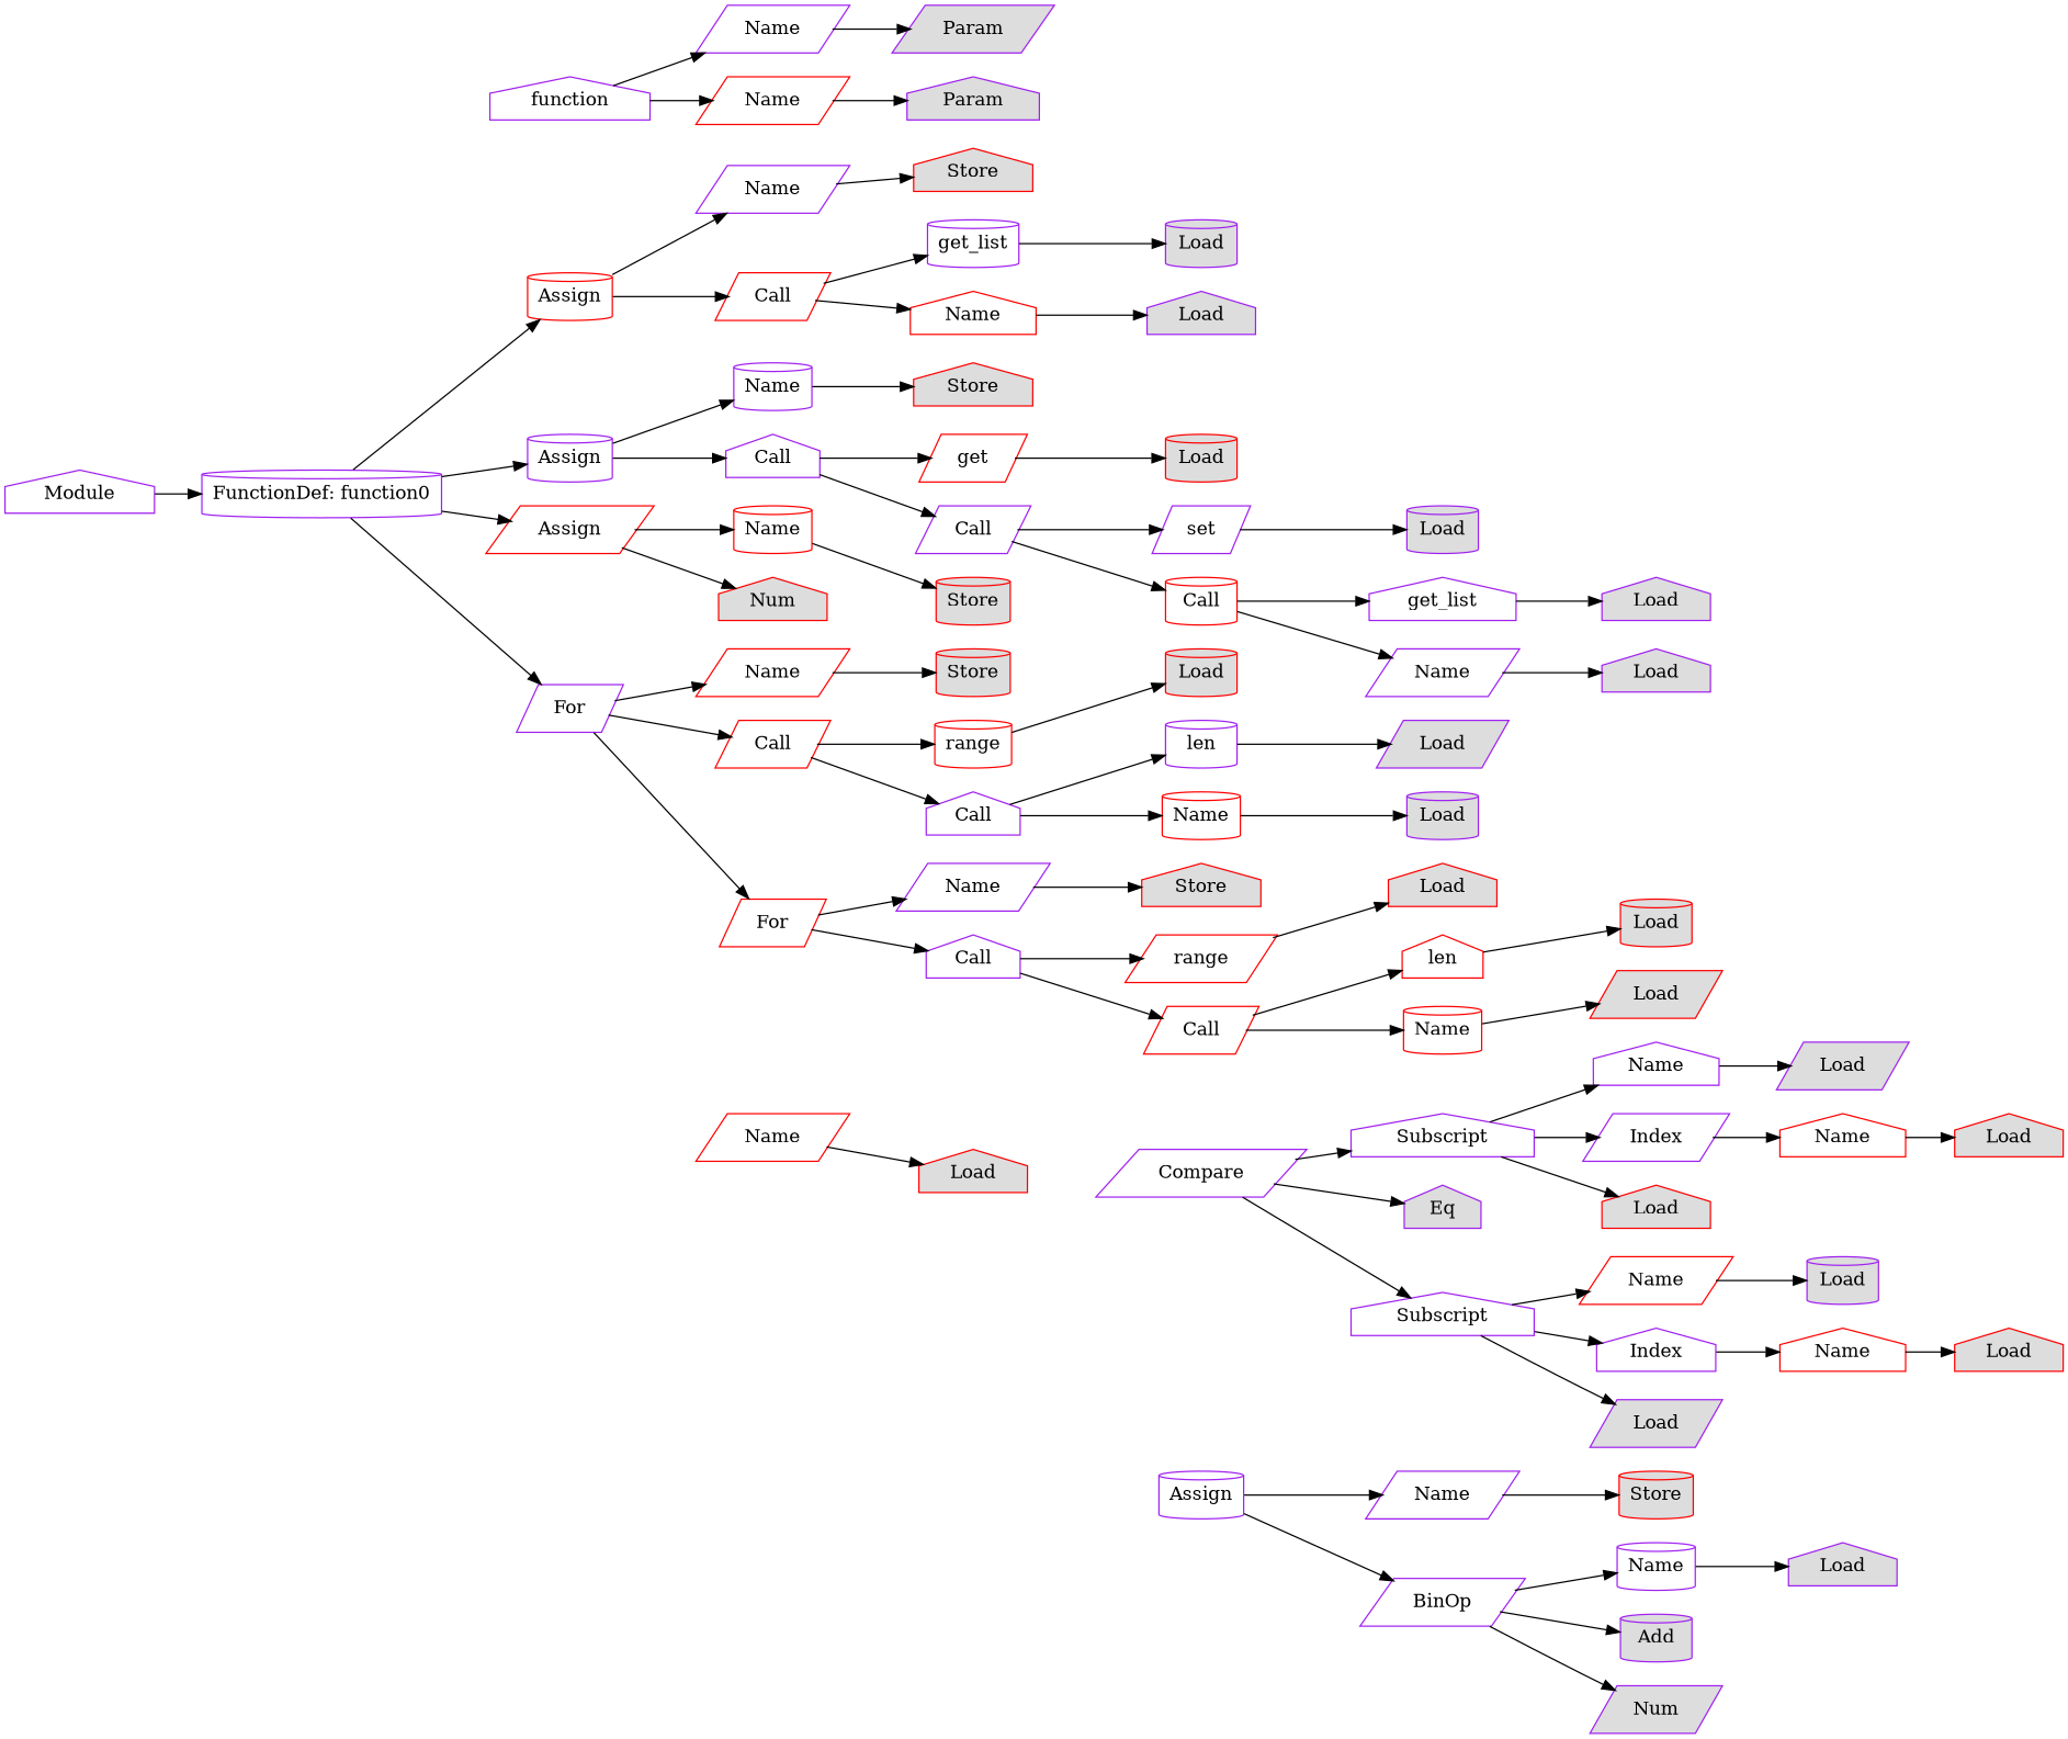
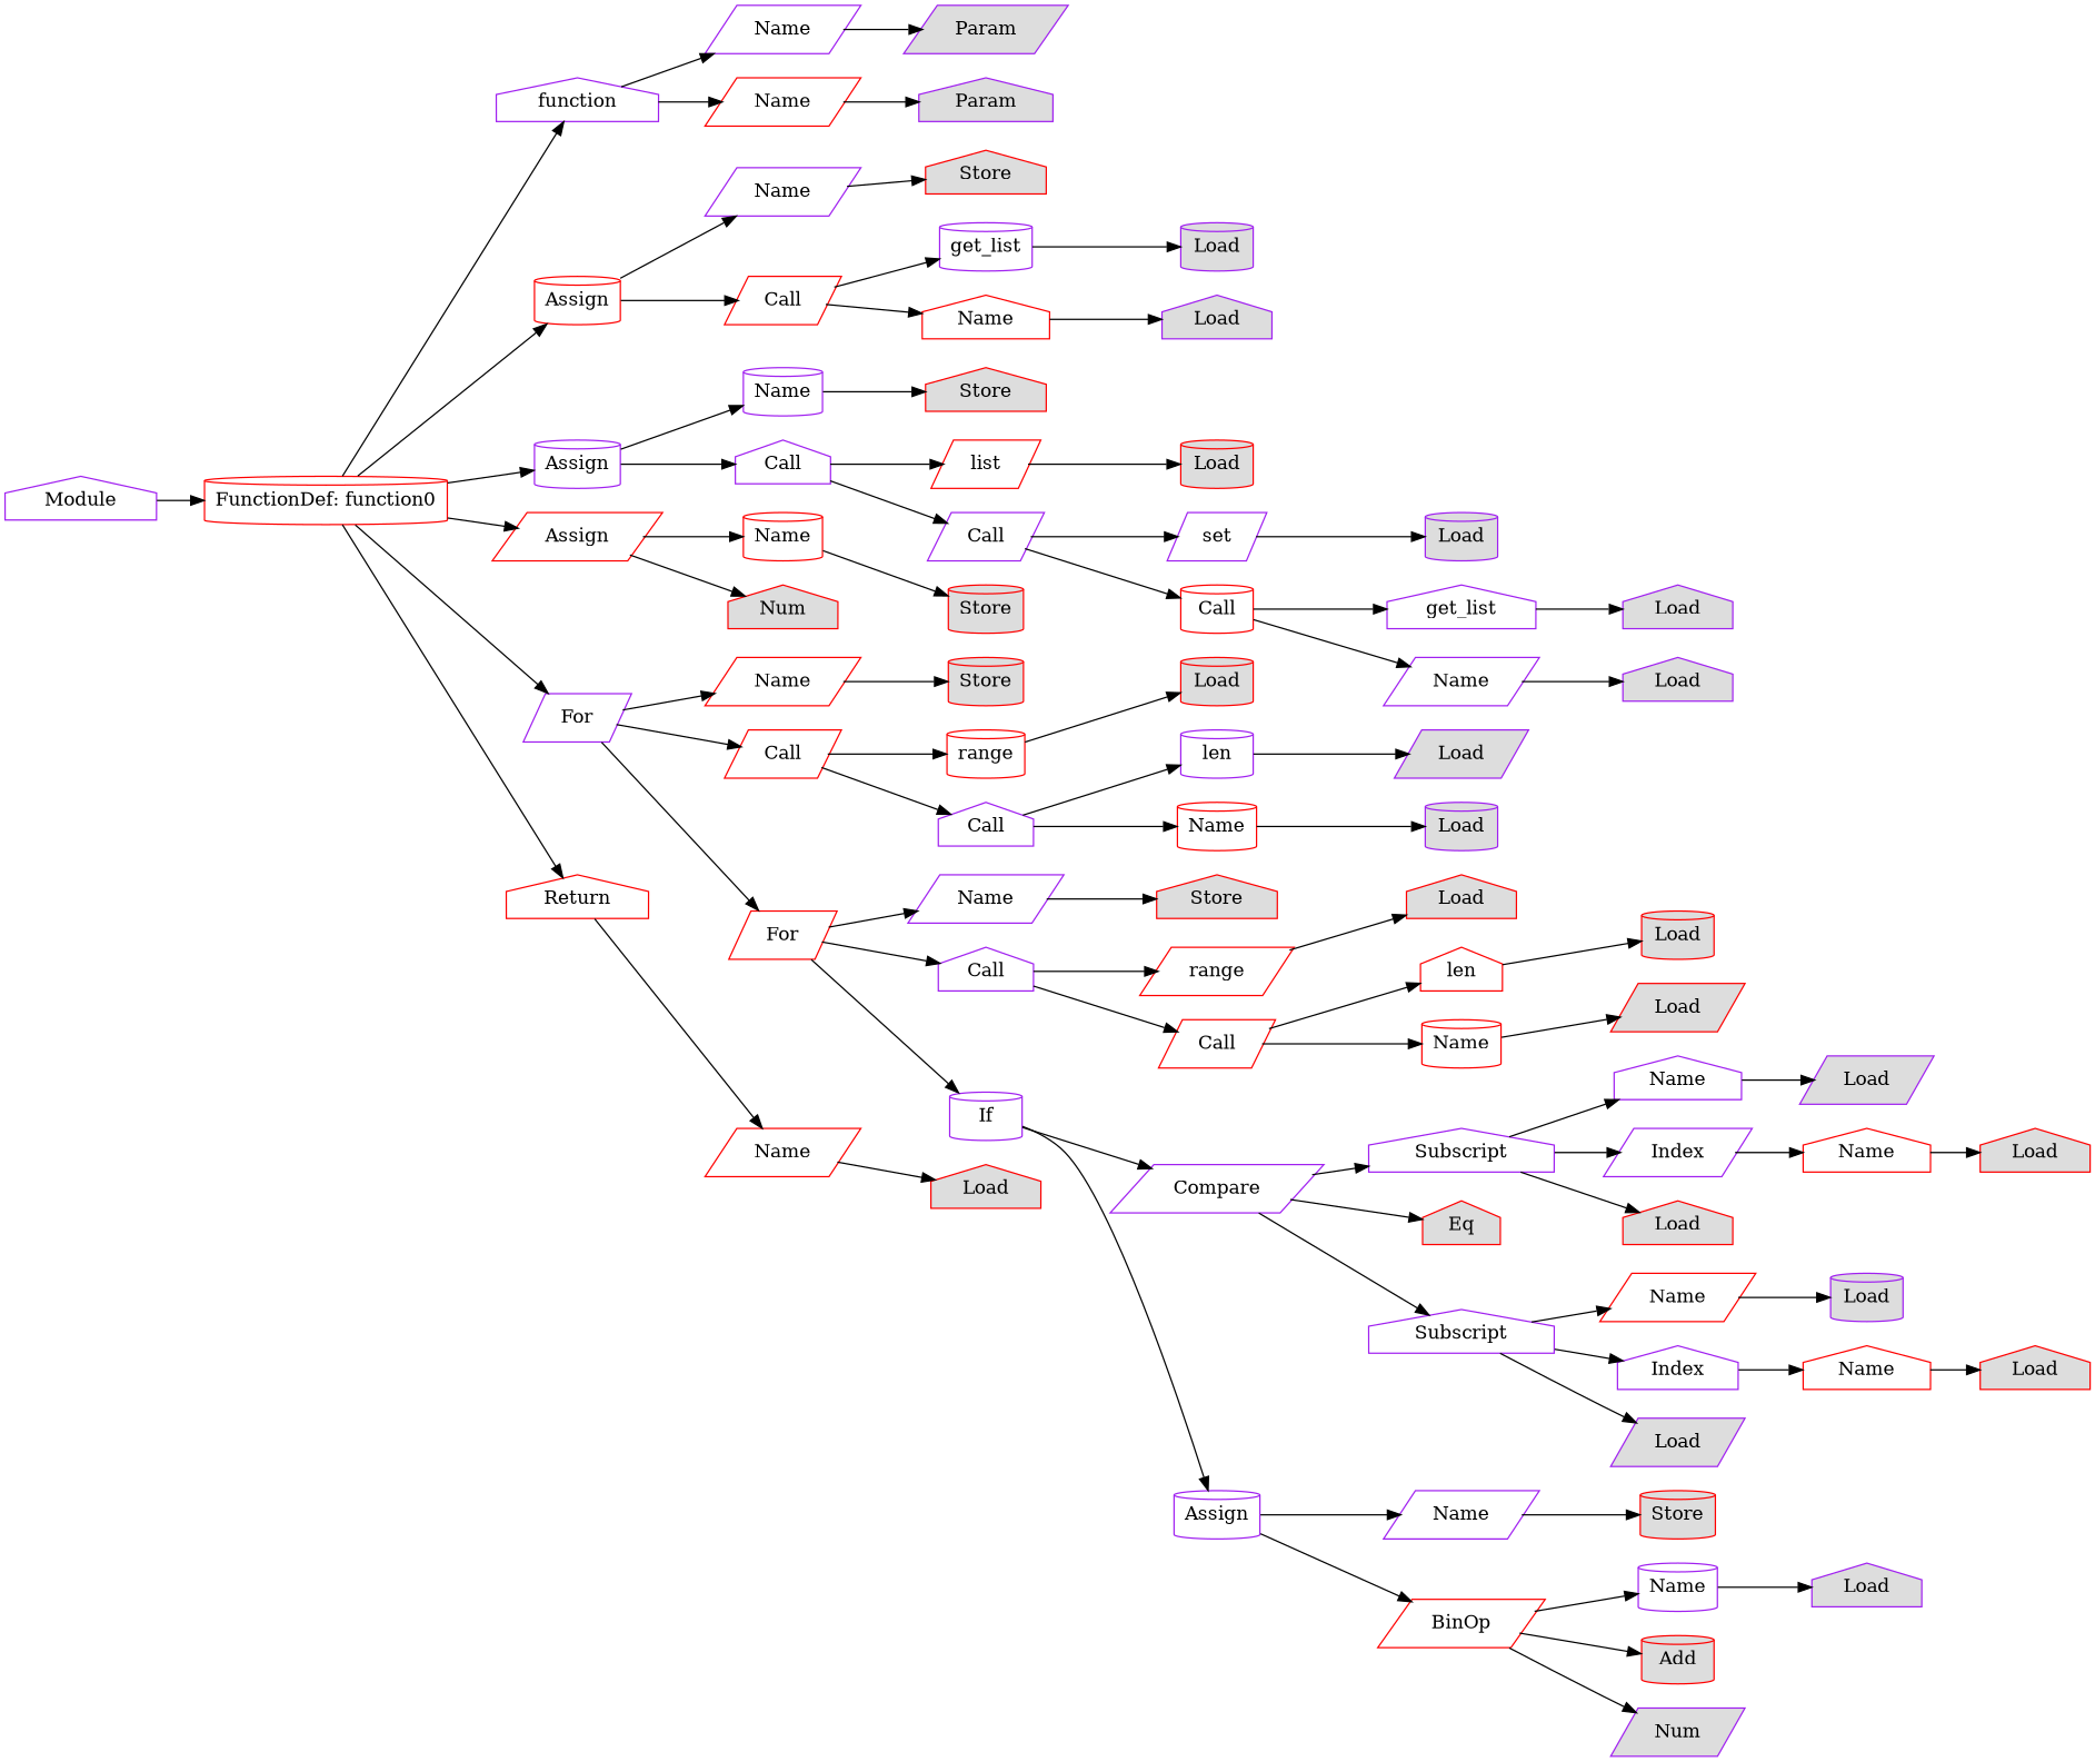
  digraph {
    rankdir=LR
    node [color=purple shape=house]
    n1 [label=Module]
-   n2 [label="FunctionDef: function0" shape=cylinder]
+   n2 [color=red label="FunctionDef: function0" shape=cylinder]
    n3 [label=function]
    n4 [color=red label=Assign shape=cylinder]
    n5 [label=Assign shape=cylinder]
    n6 [color=red label=Assign shape=parallelogram]
    n7 [label=For shape=parallelogram]
+   n8 [color=red label=Return]
    n9 [label=Name shape=parallelogram]
    n10 [color=red label=Name shape=parallelogram]
    n11 [label=Name shape=parallelogram]
    n12 [color=red label=Call shape=parallelogram]
    n13 [label=Name shape=cylinder]
    n14 [label=Call]
    n15 [color=red label=Name shape=cylinder]
    n16 [color=red fillcolor="#dddddd" label=Num style=filled]
    n17 [color=red label=Name shape=parallelogram]
    n18 [color=red label=Call shape=parallelogram]
    n19 [color=red label=For shape=parallelogram]
    n20 [color=red label=Name shape=parallelogram]
    n21 [fillcolor="#dddddd" label=Param shape=parallelogram style=filled]
    n22 [fillcolor="#dddddd" label=Param style=filled]
    n23 [color=red fillcolor="#dddddd" label=Store style=filled]
    n24 [label=get_list shape=cylinder]
    n25 [color=red label=Name]
    n26 [color=red fillcolor="#dddddd" label=Store style=filled]
-   n27 [color=red label=get shape=parallelogram]
+   n27 [color=red label=list shape=parallelogram]
    n28 [label=Call shape=parallelogram]
    n29 [color=red fillcolor="#dddddd" label=Store shape=cylinder style=filled]
    n30 [color=red fillcolor="#dddddd" label=Store shape=cylinder style=filled]
    n31 [color=red label=range shape=cylinder]
    n32 [label=Call]
    n33 [label=Name shape=parallelogram]
    n34 [label=Call]
+   n35 [label=If shape=cylinder]
    n36 [color=red fillcolor="#dddddd" label=Load style=filled]
    n37 [fillcolor="#dddddd" label=Load shape=cylinder style=filled]
    n38 [fillcolor="#dddddd" label=Load style=filled]
    n39 [color=red fillcolor="#dddddd" label=Load shape=cylinder style=filled]
    n40 [label=set shape=parallelogram]
    n41 [color=red label=Call shape=cylinder]
    n42 [color=red fillcolor="#dddddd" label=Load shape=cylinder style=filled]
    n43 [label=len shape=cylinder]
    n44 [color=red label=Name shape=cylinder]
    n45 [color=red fillcolor="#dddddd" label=Store style=filled]
    n46 [color=red label=range shape=parallelogram]
    n47 [color=red label=Call shape=parallelogram]
    n48 [label=Compare shape=parallelogram]
    n49 [label=Assign shape=cylinder]
    n50 [fillcolor="#dddddd" label=Load shape=cylinder style=filled]
    n51 [label=get_list]
    n52 [label=Name shape=parallelogram]
    n53 [fillcolor="#dddddd" label=Load shape=parallelogram style=filled]
    n54 [fillcolor="#dddddd" label=Load shape=cylinder style=filled]
    n55 [color=red fillcolor="#dddddd" label=Load style=filled]
    n56 [color=red label=len]
    n57 [color=red label=Name shape=cylinder]
    n58 [label=Subscript]
-   n59 [fillcolor="#dddddd" label=Eq style=filled]
+   n59 [color=red fillcolor="#dddddd" label=Eq style=filled]
    n60 [label=Subscript]
    n61 [label=Name shape=parallelogram]
-   n62 [label=BinOp shape=parallelogram]
+   n62 [color=red label=BinOp shape=parallelogram]
    n63 [fillcolor="#dddddd" label=Load style=filled]
    n64 [fillcolor="#dddddd" label=Load style=filled]
    n65 [color=red fillcolor="#dddddd" label=Load shape=cylinder style=filled]
    n66 [color=red fillcolor="#dddddd" label=Load shape=parallelogram style=filled]
    n67 [label=Name]
    n68 [label=Index shape=parallelogram]
    n69 [color=red fillcolor="#dddddd" label=Load style=filled]
    n70 [color=red label=Name shape=parallelogram]
    n71 [label=Index]
    n72 [fillcolor="#dddddd" label=Load shape=parallelogram style=filled]
    n73 [color=red fillcolor="#dddddd" label=Store shape=cylinder style=filled]
    n74 [label=Name shape=cylinder]
-   n75 [fillcolor="#dddddd" label=Add shape=cylinder style=filled]
+   n75 [color=red fillcolor="#dddddd" label=Add shape=cylinder style=filled]
    n76 [fillcolor="#dddddd" label=Num shape=parallelogram style=filled]
    n77 [fillcolor="#dddddd" label=Load shape=parallelogram style=filled]
    n78 [color=red label=Name]
    n79 [fillcolor="#dddddd" label=Load shape=cylinder style=filled]
    n80 [color=red label=Name]
    n81 [fillcolor="#dddddd" label=Load style=filled]
    n82 [color=red fillcolor="#dddddd" label=Load style=filled]
    n83 [color=red fillcolor="#dddddd" label=Load style=filled]
    n1 -> n2
+   n2 -> n3
    n2 -> n4
    n2 -> n5
    n2 -> n6
    n2 -> n7
+   n2 -> n8
    n3 -> n9
    n3 -> n10
    n4 -> n11
    n4 -> n12
    n5 -> n13
    n5 -> n14
    n6 -> n15
    n6 -> n16
    n7 -> n17
    n7 -> n18
    n7 -> n19
+   n8 -> n20
    n9 -> n21
    n10 -> n22
    n11 -> n23
    n12 -> n24
    n12 -> n25
    n13 -> n26
    n14 -> n27
    n14 -> n28
    n15 -> n29
    n17 -> n30
    n18 -> n31
    n18 -> n32
    n19 -> n33
    n19 -> n34
+   n19 -> n35
    n20 -> n36
    n24 -> n37
    n25 -> n38
    n27 -> n39
    n28 -> n40
    n28 -> n41
    n31 -> n42
    n32 -> n43
    n32 -> n44
    n33 -> n45
    n34 -> n46
    n34 -> n47
+   n35 -> n48
+   n35 -> n49
    n40 -> n50
    n41 -> n51
    n41 -> n52
    n43 -> n53
    n44 -> n54
    n46 -> n55
    n47 -> n56
    n47 -> n57
    n48 -> n58
    n48 -> n59
    n48 -> n60
    n49 -> n61
    n49 -> n62
    n51 -> n63
    n52 -> n64
    n56 -> n65
    n57 -> n66
    n58 -> n67
    n58 -> n68
    n58 -> n69
    n60 -> n70
    n60 -> n71
    n60 -> n72
    n61 -> n73
    n62 -> n74
    n62 -> n75
    n62 -> n76
    n67 -> n77
    n68 -> n78
    n70 -> n79
    n71 -> n80
    n74 -> n81
    n78 -> n82
    n80 -> n83
  }
